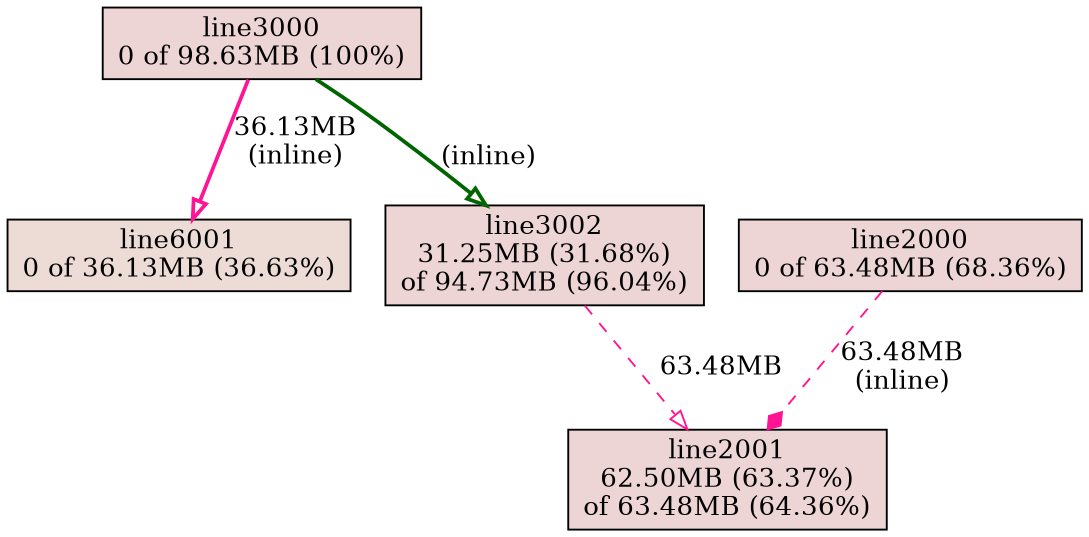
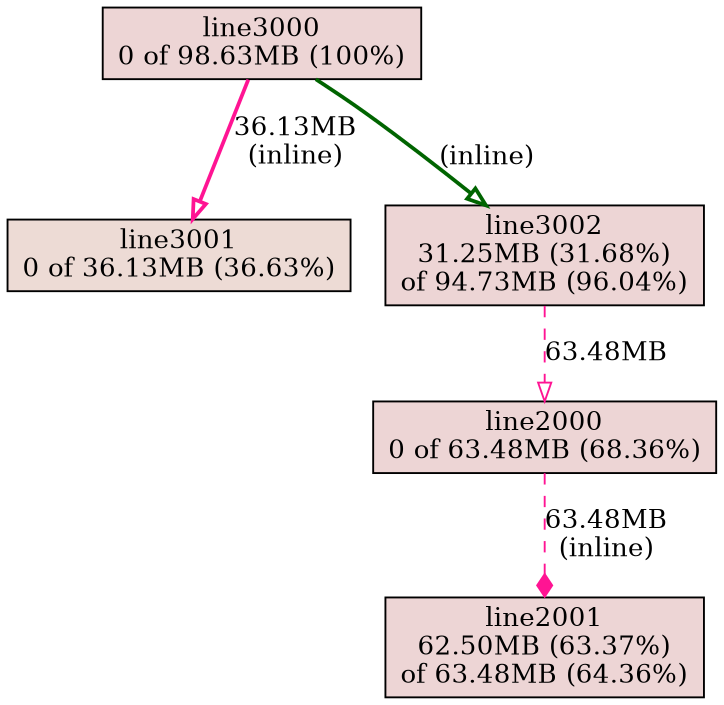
  digraph {
    node [bordercolor="#c54646" fillcolor="#edd5d5" shape=rectangle style=filled]
    edge [arrowhead=onormal color=deeppink style=bold]
    n1 [label="line3000\n0 of 98.63MB (100%)\n"]
-   n2 [bordercolor="#b21600" fillcolor="#eddbd5" label="line6001\n0 of 36.13MB (36.63%)​"]
+   n2 [bordercolor="#b21600" fillcolor="#eddbd5" label="line3001\n0 of 36.13MB (36.63%)​"]
    n3 [label="​​line3​002\n31.25MB (31.68%)\nof 94.73MB (96.04%)\n"]
    n4 [label="line2000\n0 of 63.48MB (68.36%)\n"]
    n5 [label="​​line2001\n62.50MB (63.37%)\nof 63.48MB (64.36%)\n"]
    n1 -> n2 [label="36.13MB\n(inline)\n"]
    n1 -> n3 [color=darkgreen label="\n(inline)\n"]
-   n3 -> n5 [label="63.48MB" style=dashed]
+   n3 -> n4 [label="63.48MB" style=dashed]
    n4 -> n5 [arrowhead=diamond label="63.48MB\n(inline)\n" style=dashed]
  }
